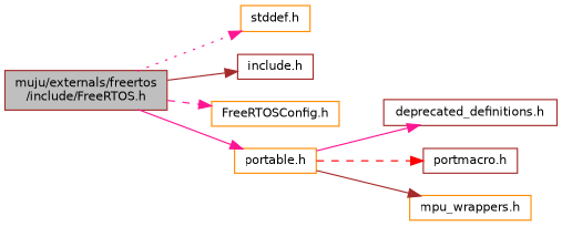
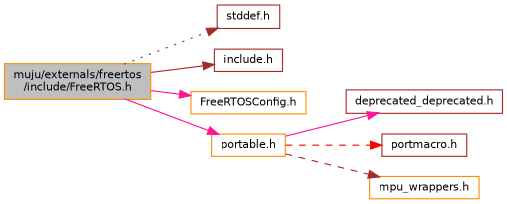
  digraph {
    rankdir=LR
    node [color=brown fillcolor=white fontname=Helvetica fontsize=10 shape=record style=filled]
    edge [color=deeppink fontname=Helvetica fontsize=10 labelfontname=Helvetica labelfontsize=10 style=solid]
-   n1 [fillcolor=grey75 fontcolor=black height=0.2 label="muju/externals/freertos\l/include/FreeRTOS.h" width=0.4]
-   n2 [color=darkorange height=0.2 label="stddef.h" width=0.4]
+   n1 [color=darkorange fillcolor=grey75 fontcolor=black height=0.2 label="muju/externals/freertos\l/include/FreeRTOS.h" width=0.4]
+   n2 [height=0.2 label="stddef.h" width=0.4]
    n3 [height=0.2 label="include.h" width=0.4]
    n4 [color=darkorange height=0.2 label="FreeRTOSConfig.h" width=0.4]
    n5 [color=darkorange height=0.2 label="portable.h" width=0.4]
-   n6 [height=0.2 label="deprecated_definitions.h" width=0.4]
+   n6 [height=0.2 label="deprecated_deprecated.h" width=0.4]
    n7 [height=0.2 label="portmacro.h" width=0.4]
    n8 [color=darkorange height=0.2 label="mpu_wrappers.h" width=0.4]
-   n1 -> n2 [style=dotted]
+   n1 -> n2 [color=brown style=dotted]
    n1 -> n3 [color=brown]
-   n1 -> n4 [style=dashed]
+   n1 -> n4
    n1 -> n5
    n5 -> n6
    n5 -> n7 [color=red style=dashed]
-   n5 -> n8 [color=brown]
+   n5 -> n8 [color=brown style=dashed]
  }
